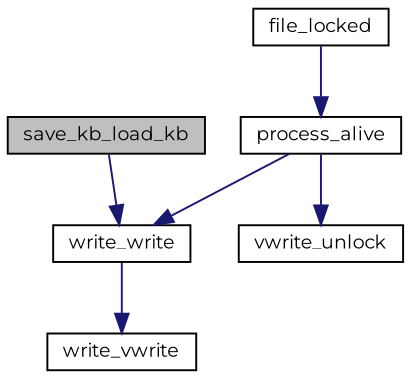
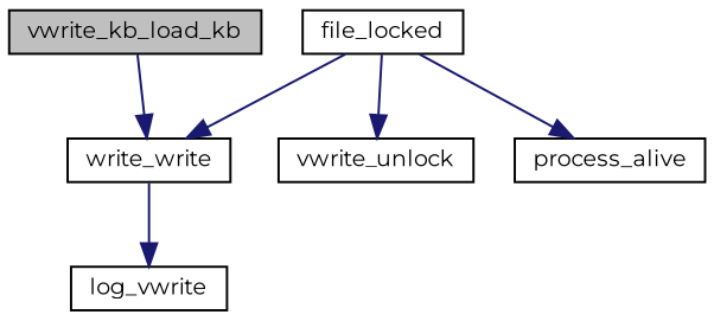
  digraph {
    fontname=Montserrat
    rankdir=TB
    node [color=black fontname=Montserrat fontsize=10 shape=record]
    edge [color=midnightblue fontname=Montserrat fontsize=10 labelfontname=FreeSans labelfontsize=10 style=solid]
-   n1 [fillcolor=grey75 fontcolor=black height=0.2 label=save_kb_load_kb style=filled width=0.4]
+   n1 [fillcolor=grey75 fontcolor=black height=0.2 label=vwrite_kb_load_kb style=filled width=0.4]
    n2 [height=0.2 label=write_write width=0.4]
    n3 [height=0.2 label=file_locked width=0.4]
    n4 [height=0.2 label=vwrite_unlock width=0.4]
    n5 [height=0.2 label=process_alive width=0.4]
-   n6 [height=0.2 label=write_vwrite width=0.4]
+   n6 [height=0.2 label=log_vwrite width=0.4]
    n1 -> n2
    n2 -> n6
-   n5 -> n2
-   n5 -> n4
+   n3 -> n2
+   n3 -> n4
    n3 -> n5
  }
